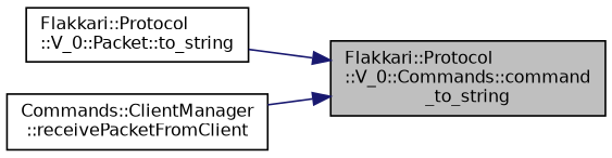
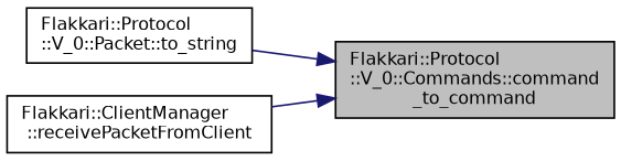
  digraph {
    rankdir=RL
    node [color=black fillcolor=white fontname=Helvetica fontsize=10 shape=record style=filled]
    edge [color=midnightblue dir=back fontname=Helvetica fontsize=10 labelfontname=Helvetica labelfontsize=10 style=solid]
-   n1 [fillcolor=grey75 fontcolor=black height=0.2 label="Flakkari::Protocol\l::V_0::Commands::command\l_to_string" width=0.4]
+   n1 [fillcolor=grey75 fontcolor=black height=0.2 label="Flakkari::Protocol\l::V_0::Commands::command\l_to_command" width=0.4]
    n2 [height=0.2 label="Flakkari::Protocol\l::V_0::Packet::to_string" width=0.4]
-   n3 [height=0.2 label="Commands::ClientManager\l::receivePacketFromClient" width=0.4]
+   n3 [height=0.2 label="Flakkari::ClientManager\l::receivePacketFromClient" width=0.4]
    n1 -> n2
    n1 -> n3
  }
